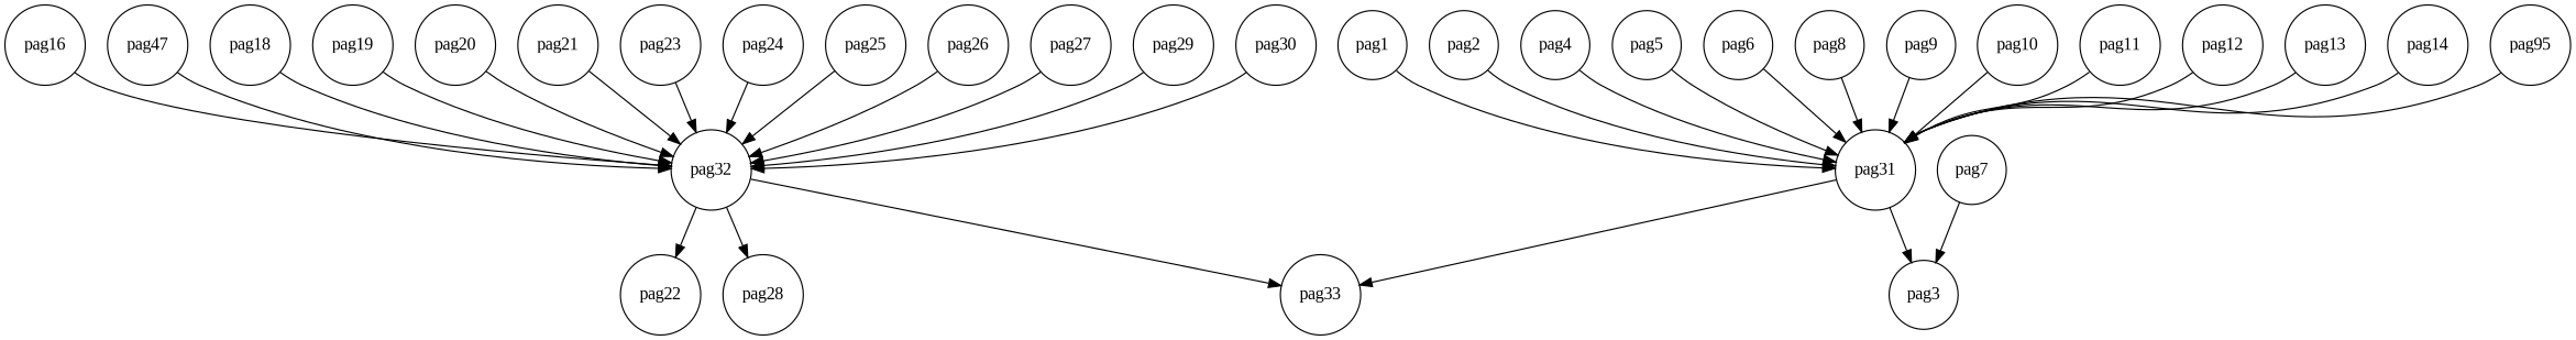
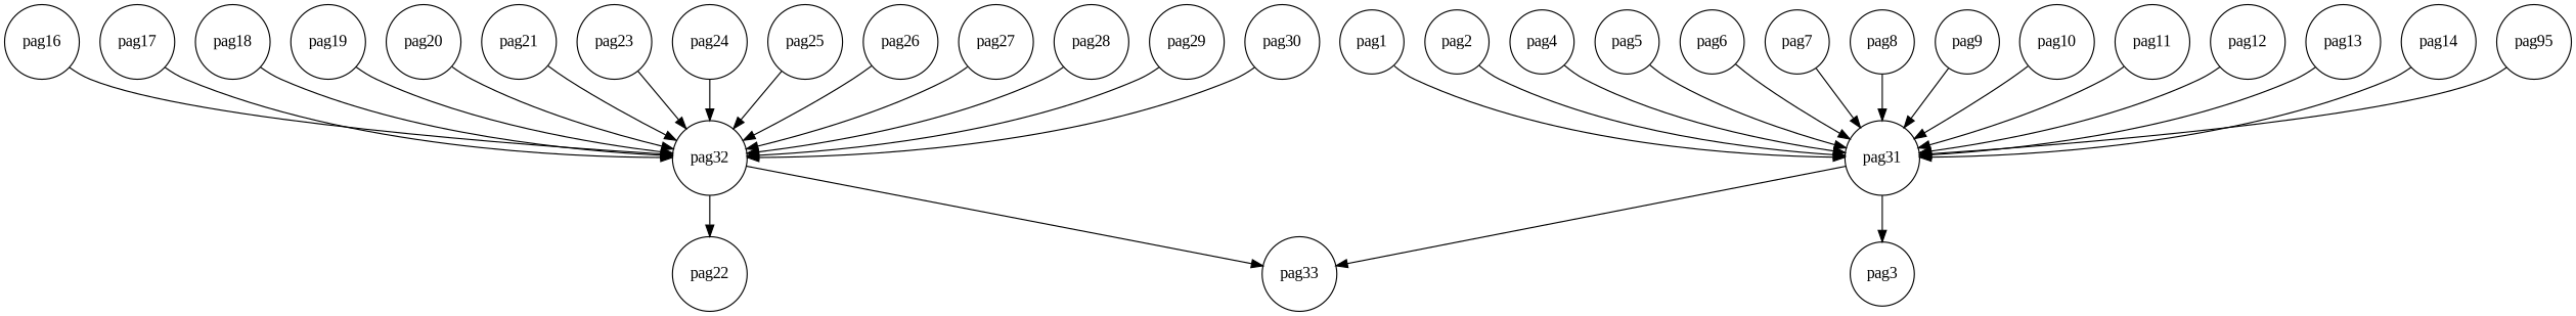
  digraph {
    fontname="Liberation Serif"
    node [fontname="Liberation Serif" shape=circle]
    edge [fontname="Liberation Serif"]
    n1 [label=pag1]
    n2 [label=pag31]
    n3 [label=pag3]
    n4 [label=pag33]
    n5 [label=pag2]
    n6 [label=pag4]
    n7 [label=pag5]
    n8 [label=pag6]
    n9 [label=pag7]
    n10 [label=pag8]
    n11 [label=pag9]
    n12 [label=pag10]
    n13 [label=pag11]
    n14 [label=pag12]
    n15 [label=pag13]
    n16 [label=pag14]
    n17 [label=pag95]
    n18 [label=pag16]
    n19 [label=pag32]
    n20 [label=pag22]
-   n21 [label=pag47]
+   n21 [label=pag17]
    n22 [label=pag18]
    n23 [label=pag19]
    n24 [label=pag20]
    n25 [label=pag21]
    n26 [label=pag23]
    n27 [label=pag24]
    n28 [label=pag25]
    n29 [label=pag26]
    n30 [label=pag27]
    n31 [label=pag28]
    n32 [label=pag29]
    n33 [label=pag30]
    n1 -> n2
    n2 -> n3
    n2 -> n4
    n5 -> n2
    n6 -> n2
    n7 -> n2
    n8 -> n2
-   n9 -> n3
+   n9 -> n2
    n10 -> n2
    n11 -> n2
    n12 -> n2
    n13 -> n2
    n14 -> n2
    n15 -> n2
    n16 -> n2
    n17 -> n2
    n18 -> n19
    n19 -> n4
    n19 -> n20
    n21 -> n19
    n22 -> n19
    n23 -> n19
    n24 -> n19
    n25 -> n19
    n26 -> n19
    n27 -> n19
    n28 -> n19
    n29 -> n19
    n30 -> n19
-   n19 -> n31
+   n31 -> n19
    n32 -> n19
    n33 -> n19
  }
